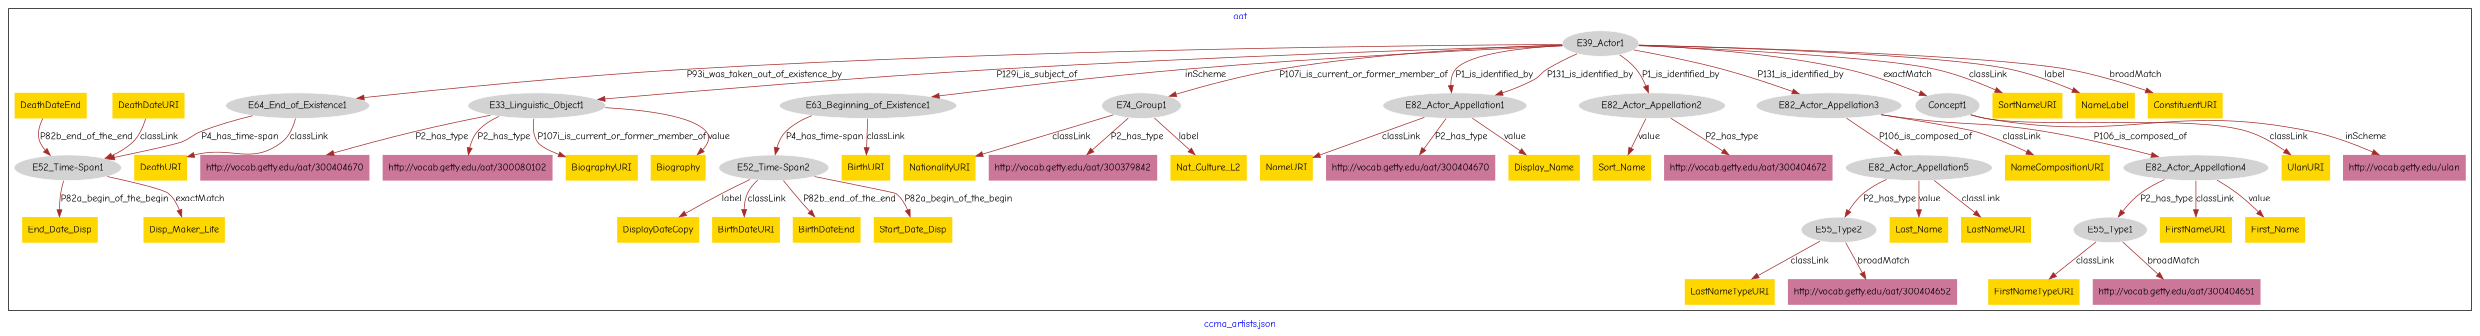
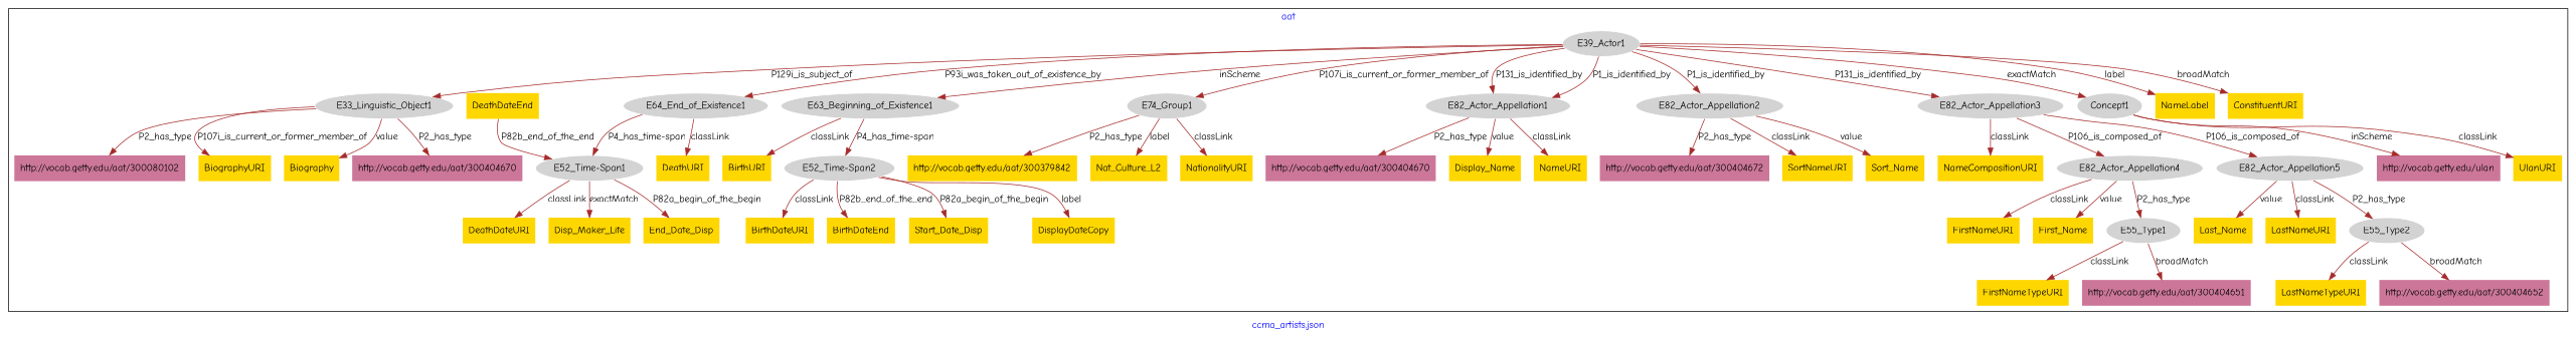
  digraph {
    fontcolor=blue
    fontname="Comic Neue"
    label="ccma_artists.json"
    remincross=true
    node [fillcolor=gold fontname="Comic Neue" style=filled shape=plaintext]
    edge [color=brown fontcolor=black fontname="Comic Neue"]
    n1 [color=white fillcolor=lightgray label=E39_Actor1 shape=""]
    n2 [color=white fillcolor=lightgray label=E33_Linguistic_Object1 shape=""]
    n3 [color=white fillcolor=lightgray label=E63_Beginning_of_Existence1 shape=""]
    n4 [color=white fillcolor=lightgray label=E64_End_of_Existence1 shape=""]
    n5 [color=white fillcolor=lightgray label=E74_Group1 shape=""]
    n6 [color=white fillcolor=lightgray label=E82_Actor_Appellation1 shape=""]
    n7 [color=white fillcolor=lightgray label=E82_Actor_Appellation2 shape=""]
    n8 [color=white fillcolor=lightgray label=E82_Actor_Appellation3 shape=""]
    n9 [color=white fillcolor=lightgray label=Concept1 shape=""]
    n10 [color=white fillcolor=lightgray label="E52_Time-Span2" shape=""]
    n11 [color=white fillcolor=lightgray label="E52_Time-Span1" shape=""]
    n12 [color=white fillcolor=lightgray label=E82_Actor_Appellation4 shape=""]
    n13 [color=white fillcolor=lightgray label=E82_Actor_Appellation5 shape=""]
    n14 [color=white fillcolor=lightgray label=E55_Type1 shape=""]
    n15 [color=white fillcolor=lightgray label=E55_Type2 shape=""]
    n16 [label=SortNameURI]
    n17 [label=NameLabel]
    n18 [label=FirstNameTypeURI]
    n19 [label=DeathDateEnd]
    n20 [label=UlanURI]
    n21 [label=DisplayDateCopy]
    n22 [label=Last_Name]
    n23 [label=Nat_Culture_L2]
    n24 [label=Display_Name]
    n25 [label=FirstNameURI]
    n26 [label=Sort_Name]
    n27 [label=BiographyURI]
    n28 [label=NameCompositionURI]
    n29 [label=ConstituentURI]
    n30 [label=End_Date_Disp]
    n31 [label=DeathDateURI]
    n32 [label=BirthDateURI]
    n33 [label=First_Name]
    n34 [label=BirthDateEnd]
    n35 [label=DeathURI]
    n36 [label=LastNameURI]
    n37 [label=Biography]
    n38 [label=Start_Date_Disp]
    n39 [label=Disp_Maker_Life]
    n40 [label=NationalityURI]
    n41 [label=LastNameTypeURI]
    n42 [label=BirthURI]
    n43 [label=NameURI]
    n44 [fillcolor="#CC7799" label="http://vocab.getty.edu/aat/300404670"]
    n45 [fillcolor="#CC7799" label="http://vocab.getty.edu/aat/300080102"]
    n46 [fillcolor="#CC7799" label="http://vocab.getty.edu/aat/300404672"]
-   n47 [fillcolor="#CC7799" label="http://vocab.getty.edu/aat/300379842"]
+   n47 [label="http://vocab.getty.edu/aat/300379842"]
    n48 [fillcolor="#CC7799" label="http://vocab.getty.edu/aat/300404652"]
    n49 [fillcolor="#CC7799" label="http://vocab.getty.edu/aat/300404670"]
    n50 [fillcolor="#CC7799" label="http://vocab.getty.edu/aat/300404651"]
    n51 [fillcolor="#CC7799" label="http://vocab.getty.edu/ulan"]
    subgraph cluster_1 {
      label=aat
      n1
      n2
      n3
      n4
      n5
      n6
      n7
      n8
      n9
      n10
      n11
      n12
      n13
      n14
      n15
      n16
      n17
      n18
      n19
      n20
      n21
      n22
      n23
      n24
      n25
      n26
      n27
      n28
      n29
      n30
      n31
      n32
      n33
      n34
      n35
      n36
      n37
      n38
      n39
      n40
      n41
      n42
      n43
      n44
      n45
      n46
      n47
      n48
      n49
      n50
      n51
    }
    n1 -> n2 [label=P129i_is_subject_of]
    n1 -> n3 [label=inScheme]
    n1 -> n4 [label=P93i_was_taken_out_of_existence_by]
    n1 -> n5 [label=P107i_is_current_or_former_member_of]
    n1 -> n6 [label=P1_is_identified_by]
    n1 -> n6 [label=P131_is_identified_by]
    n1 -> n7 [label=P1_is_identified_by]
    n1 -> n8 [label=P131_is_identified_by]
    n1 -> n9 [label=exactMatch]
    n1 -> n17 [label=label]
    n1 -> n29 [label=broadMatch]
    n2 -> n27 [label=P107i_is_current_or_former_member_of]
    n2 -> n37 [label=value]
    n2 -> n44 [label=P2_has_type]
    n2 -> n45 [label=P2_has_type]
    n3 -> n10 [label="P4_has_time-span"]
    n3 -> n42 [label=classLink]
    n4 -> n11 [label="P4_has_time-span"]
    n4 -> n35 [label=classLink]
    n5 -> n23 [label=label]
    n5 -> n40 [label=classLink]
    n5 -> n47 [label=P2_has_type]
    n6 -> n24 [label=value]
    n6 -> n43 [label=classLink]
    n6 -> n49 [label=P2_has_type]
-   n1 -> n16 [label=classLink]
+   n7 -> n16 [label=classLink]
    n7 -> n26 [label=value]
    n7 -> n46 [label=P2_has_type]
    n8 -> n12 [label=P106_is_composed_of]
    n8 -> n13 [label=P106_is_composed_of]
    n8 -> n28 [label=classLink]
    n9 -> n20 [label=classLink]
    n9 -> n51 [label=inScheme]
    n10 -> n21 [label=label]
    n10 -> n32 [label=classLink]
    n10 -> n34 [label=P82b_end_of_the_end]
    n10 -> n38 [label=P82a_begin_of_the_begin]
    n11 -> n30 [label=P82a_begin_of_the_begin]
-   n31 -> n11 [label=classLink]
+   n11 -> n31 [label=classLink]
    n11 -> n39 [label=exactMatch]
    n12 -> n14 [label=P2_has_type]
    n12 -> n25 [label=classLink]
    n12 -> n33 [label=value]
    n13 -> n15 [label=P2_has_type]
    n13 -> n22 [label=value]
    n13 -> n36 [label=classLink]
    n14 -> n18 [label=classLink]
    n14 -> n50 [label=broadMatch]
    n15 -> n41 [label=classLink]
    n15 -> n48 [label=broadMatch]
    n19 -> n11 [label=P82b_end_of_the_end]
  }
